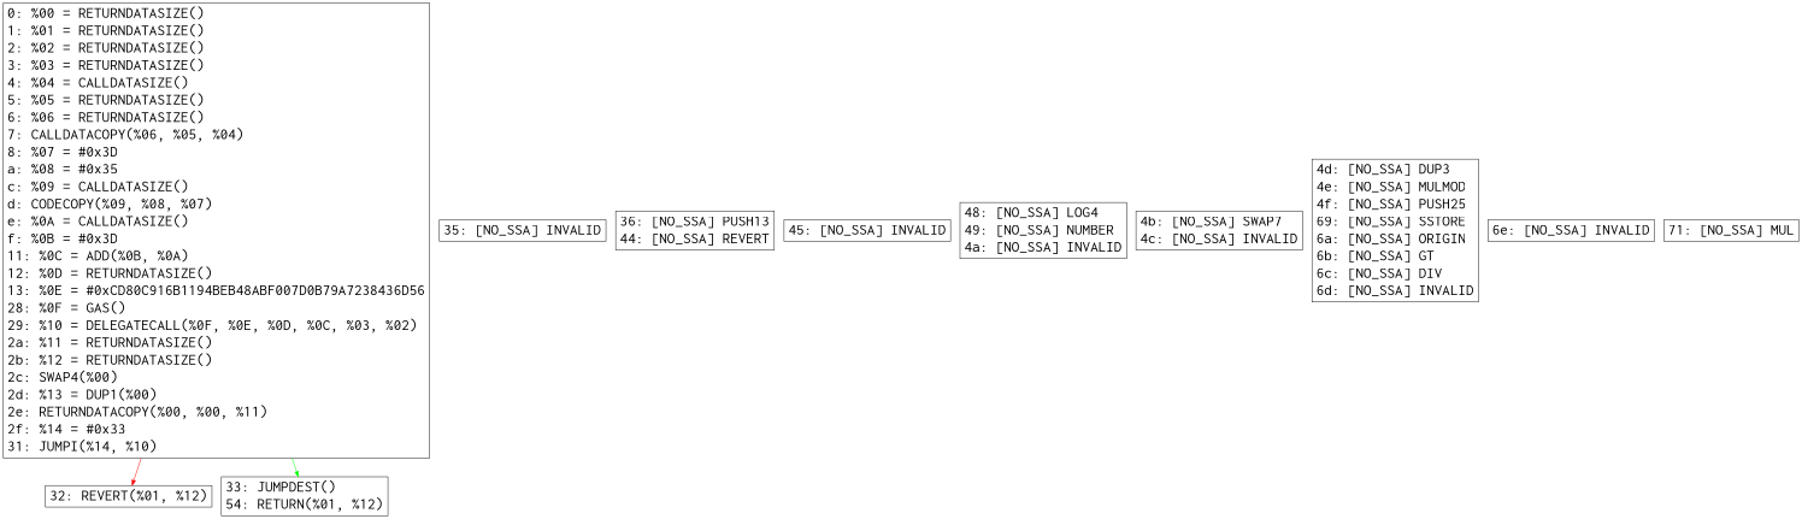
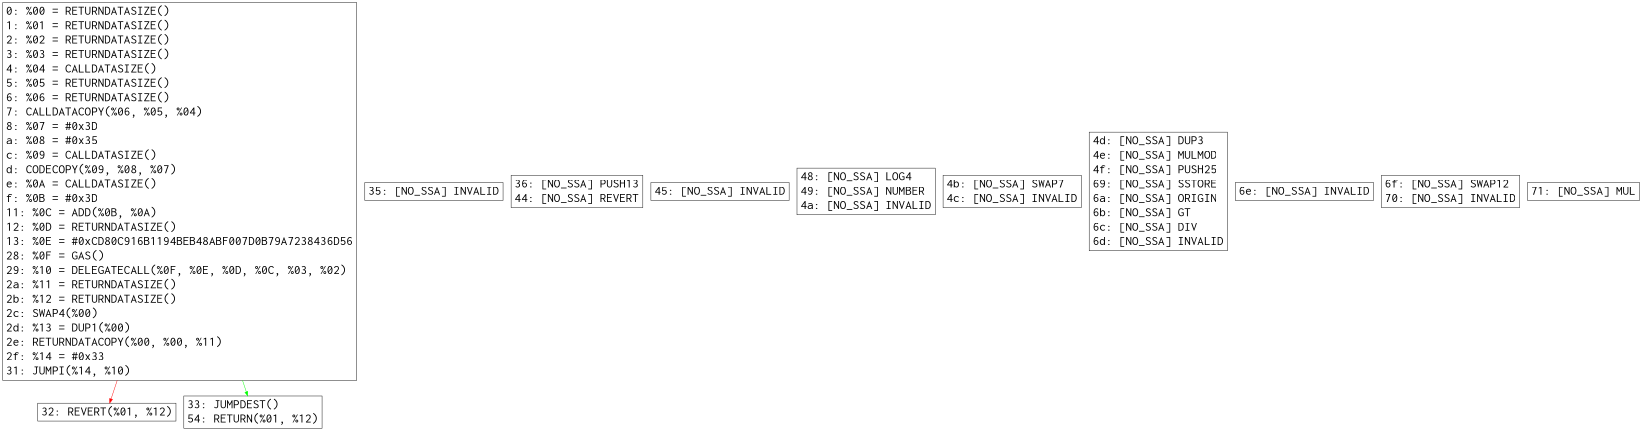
  digraph {
    node [fontname=Courier fontsize=30.0 rank=same shape=box]
    n1 [label="0: %00 = RETURNDATASIZE()\l1: %01 = RETURNDATASIZE()\l2: %02 = RETURNDATASIZE()\l3: %03 = RETURNDATASIZE()\l4: %04 = CALLDATASIZE()\l5: %05 = RETURNDATASIZE()\l6: %06 = RETURNDATASIZE()\l7: CALLDATACOPY(%06, %05, %04)\l8: %07 = #0x3D\la: %08 = #0x35\lc: %09 = CALLDATASIZE()\ld: CODECOPY(%09, %08, %07)\le: %0A = CALLDATASIZE()\lf: %0B = #0x3D\l11: %0C = ADD(%0B, %0A)\l12: %0D = RETURNDATASIZE()\l13: %0E = #0xCD80C916B1194BEB48ABF007D0B79A7238436D56\l28: %0F = GAS()\l29: %10 = DELEGATECALL(%0F, %0E, %0D, %0C, %03, %02)\l2a: %11 = RETURNDATASIZE()\l2b: %12 = RETURNDATASIZE()\l2c: SWAP4(%00)\l2d: %13 = DUP1(%00)\l2e: RETURNDATACOPY(%00, %00, %11)\l2f: %14 = #0x33\l31: JUMPI(%14, %10)\l"]
    n2 [label="32: REVERT(%01, %12)\l"]
    n3 [label="33: JUMPDEST()\l54: RETURN(%01, %12)\l"]
    n4 [label="35: [NO_SSA] INVALID\l"]
    n5 [label="36: [NO_SSA] PUSH13\l44: [NO_SSA] REVERT\l"]
    n6 [label="45: [NO_SSA] INVALID\l"]
    n7 [label="48: [NO_SSA] LOG4\l49: [NO_SSA] NUMBER\l4a: [NO_SSA] INVALID\l"]
    n8 [label="4b: [NO_SSA] SWAP7\l4c: [NO_SSA] INVALID\l"]
    n9 [label="4d: [NO_SSA] DUP3\l4e: [NO_SSA] MULMOD\l4f: [NO_SSA] PUSH25\l69: [NO_SSA] SSTORE\l6a: [NO_SSA] ORIGIN\l6b: [NO_SSA] GT\l6c: [NO_SSA] DIV\l6d: [NO_SSA] INVALID\l"]
    n10 [label="6e: [NO_SSA] INVALID\l"]
+   n11 [label="6f: [NO_SSA] SWAP12\l70: [NO_SSA] INVALID\l"]
    n12 [label="71: [NO_SSA] MUL\l"]
    subgraph sub_1 {
      n1
      n2
      n3
      n4
      n5
      n6
      n7
      n8
      n9
      n10
+     n11
      n12
    }
    n1 -> n2 [color=red]
    n1 -> n3 [color=green]
  }
